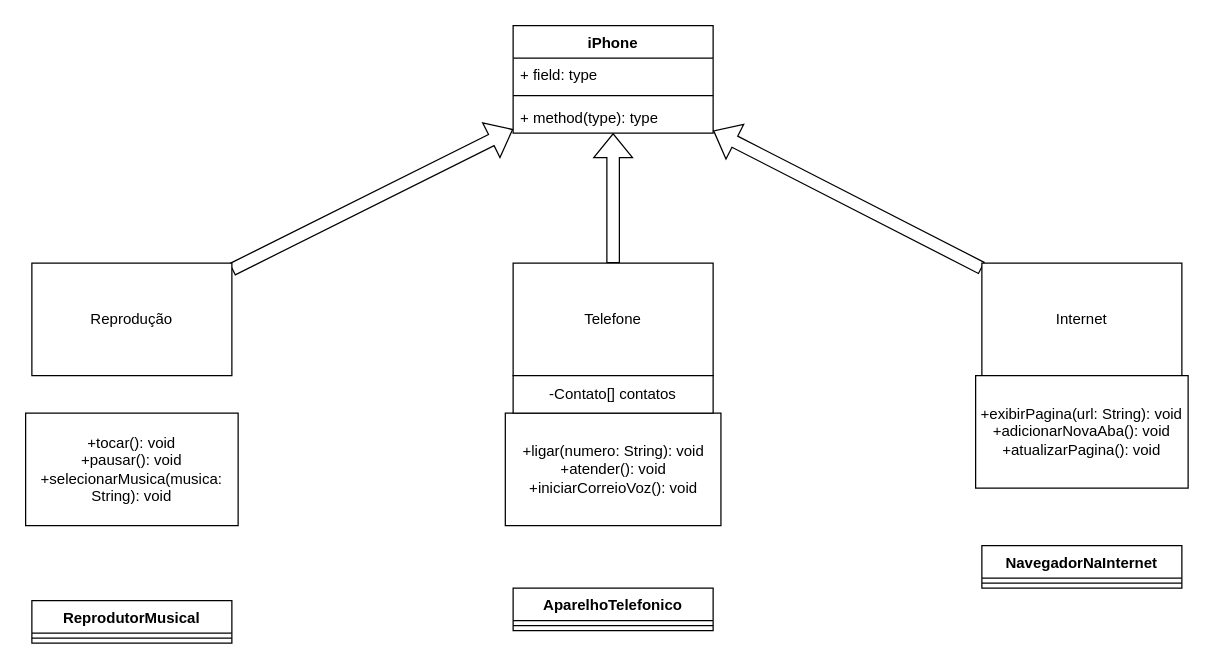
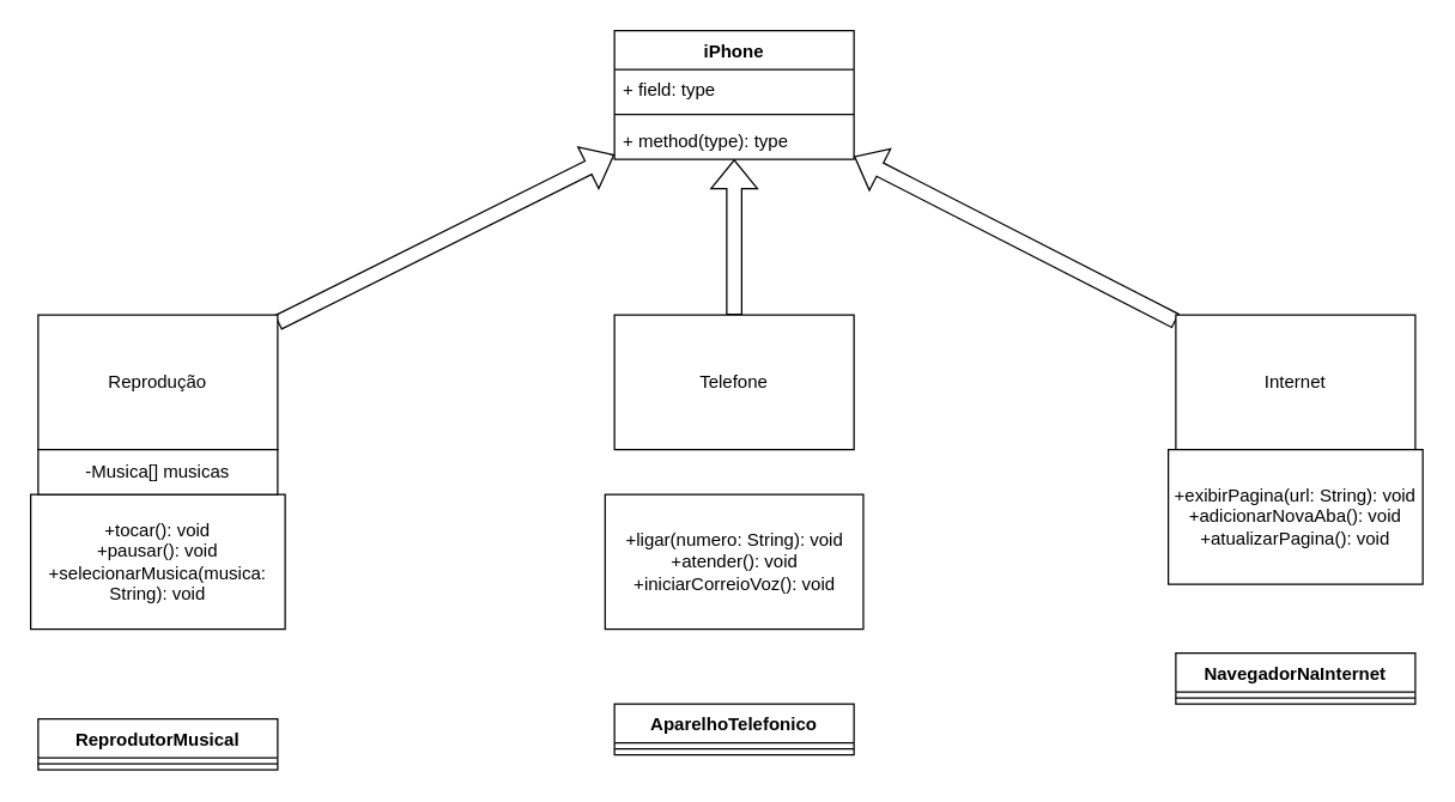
  <mxCell id="0" />
  <mxCell id="1" parent="0" />
  <mxCell id="2" value="iPhone" style="swimlane;fontStyle=1;align=center;verticalAlign=top;childLayout=stackLayout;horizontal=1;startSize=26;horizontalStack=0;resizeParent=1;resizeParentMax=0;resizeLast=0;collapsible=1;marginBottom=0;whiteSpace=wrap;html=1;" vertex="1" parent="1"><mxGeometry x="410" y="20" width="160" height="86" as="geometry" /></mxCell>
  <mxCell id="3" value="+ field: type" style="text;strokeColor=none;fillColor=none;align=left;verticalAlign=top;spacingLeft=4;spacingRight=4;overflow=hidden;rotatable=0;points=[[0,0.5],[1,0.5]];portConstraint=eastwest;whiteSpace=wrap;html=1;" vertex="1" parent="2"><mxGeometry y="26" width="160" height="26" as="geometry" /></mxCell>
  <mxCell id="4" value="" style="line;strokeWidth=1;fillColor=none;align=left;verticalAlign=middle;spacingTop=-1;spacingLeft=3;spacingRight=3;rotatable=0;labelPosition=right;points=[];portConstraint=eastwest;strokeColor=inherit;" vertex="1" parent="2"><mxGeometry y="52" width="160" height="8" as="geometry" /></mxCell>
  <mxCell id="5" value="+ method(type): type" style="text;strokeColor=none;fillColor=none;align=left;verticalAlign=top;spacingLeft=4;spacingRight=4;overflow=hidden;rotatable=0;points=[[0,0.5],[1,0.5]];portConstraint=eastwest;whiteSpace=wrap;html=1;" vertex="1" parent="2"><mxGeometry y="60" width="160" height="26" as="geometry" /></mxCell>
  <mxCell id="6" value="" style="shape=flexArrow;endArrow=classic;html=1;rounded=0;" edge="1" parent="1" source="20" target="2"><mxGeometry width="50" height="50" relative="1" as="geometry"><mxPoint x="115" y="190" as="sourcePoint" /><mxPoint x="165" y="140" as="targetPoint" /></mxGeometry></mxCell>
  <mxCell id="7" value="" style="shape=flexArrow;endArrow=classic;html=1;rounded=0;" edge="1" parent="1" source="16" target="2"><mxGeometry width="50" height="50" relative="1" as="geometry"><mxPoint x="535" y="242" as="sourcePoint" /><mxPoint x="760" y="130" as="targetPoint" /></mxGeometry></mxCell>
  <mxCell id="8" value="" style="shape=flexArrow;endArrow=classic;html=1;rounded=0;" edge="1" parent="1" source="24" target="2"><mxGeometry width="50" height="50" relative="1" as="geometry"><mxPoint x="675" y="210" as="sourcePoint" /><mxPoint x="900" y="98" as="targetPoint" /></mxGeometry></mxCell>
  <mxCell id="9" value="ReprodutorMusical" style="swimlane;fontStyle=1;align=center;verticalAlign=top;childLayout=stackLayout;horizontal=1;startSize=26;horizontalStack=0;resizeParent=1;resizeParentMax=0;resizeLast=0;collapsible=1;marginBottom=0;whiteSpace=wrap;html=1;" vertex="1" parent="1"><mxGeometry x="25" y="480" width="160" height="34" as="geometry" /></mxCell>
  <mxCell id="10" value="" style="line;strokeWidth=1;fillColor=none;align=left;verticalAlign=middle;spacingTop=-1;spacingLeft=3;spacingRight=3;rotatable=0;labelPosition=right;points=[];portConstraint=eastwest;strokeColor=inherit;" vertex="1" parent="9"><mxGeometry y="26" width="160" height="8" as="geometry" /></mxCell>
  <mxCell id="11" value="AparelhoTelefonico" style="swimlane;fontStyle=1;align=center;verticalAlign=top;childLayout=stackLayout;horizontal=1;startSize=26;horizontalStack=0;resizeParent=1;resizeParentMax=0;resizeLast=0;collapsible=1;marginBottom=0;whiteSpace=wrap;html=1;" vertex="1" parent="1"><mxGeometry x="410" y="470" width="160" height="34" as="geometry" /></mxCell>
  <mxCell id="12" value="" style="line;strokeWidth=1;fillColor=none;align=left;verticalAlign=middle;spacingTop=-1;spacingLeft=3;spacingRight=3;rotatable=0;labelPosition=right;points=[];portConstraint=eastwest;strokeColor=inherit;" vertex="1" parent="11"><mxGeometry y="26" width="160" height="8" as="geometry" /></mxCell>
  <mxCell id="13" value="NavegadorNaInternet" style="swimlane;fontStyle=1;align=center;verticalAlign=top;childLayout=stackLayout;horizontal=1;startSize=26;horizontalStack=0;resizeParent=1;resizeParentMax=0;resizeLast=0;collapsible=1;marginBottom=0;whiteSpace=wrap;html=1;" vertex="1" parent="1"><mxGeometry x="785" y="436" width="160" height="34" as="geometry" /></mxCell>
  <mxCell id="14" value="" style="line;strokeWidth=1;fillColor=none;align=left;verticalAlign=middle;spacingTop=-1;spacingLeft=3;spacingRight=3;rotatable=0;labelPosition=right;points=[];portConstraint=eastwest;strokeColor=inherit;" vertex="1" parent="13"><mxGeometry y="26" width="160" height="8" as="geometry" /></mxCell>
  <mxCell id="15" value="" style="group" vertex="1" connectable="0" parent="1"><mxGeometry x="403.75" y="210" width="172.5" height="210" as="geometry" /></mxCell>
  <mxCell id="16" value="Telefone" style="html=1;whiteSpace=wrap;" vertex="1" parent="15"><mxGeometry x="6.25" width="160" height="90" as="geometry" /></mxCell>
  <mxCell id="17" value="+ligar(numero: String): void&lt;br/&gt;        +atender(): void&lt;br/&gt;        +iniciarCorreioVoz(): void" style="html=1;whiteSpace=wrap;" vertex="1" parent="15"><mxGeometry y="120" width="172.5" height="90" as="geometry" /></mxCell>
- <mxCell id="18" value="-Contato[] contatos" style="html=1;whiteSpace=wrap;" vertex="1" parent="15"><mxGeometry x="6.25" y="90" width="160" height="30" as="geometry" /></mxCell>
  <mxCell id="19" value="" style="group" vertex="1" connectable="0" parent="1"><mxGeometry x="20" y="210" width="170" height="210" as="geometry" /></mxCell>
  <mxCell id="20" value="Reprodução" style="html=1;whiteSpace=wrap;" vertex="1" parent="19"><mxGeometry x="5" width="160" height="90" as="geometry" /></mxCell>
  <mxCell id="21" value="+tocar(): void&lt;br/&gt;        +pausar(): void&lt;br/&gt;        +selecionarMusica(musica: String): void" style="html=1;whiteSpace=wrap;" vertex="1" parent="19"><mxGeometry y="120" width="170" height="90" as="geometry" /></mxCell>
+ <mxCell id="22" value="-Musica[] musicas" style="html=1;whiteSpace=wrap;" vertex="1" parent="19"><mxGeometry x="5" y="90" width="160" height="30" as="geometry" /></mxCell>
  <mxCell id="23" value="" style="group" vertex="1" connectable="0" parent="1"><mxGeometry x="780" y="210" width="170" height="180" as="geometry" /></mxCell>
  <mxCell id="24" value="Internet" style="html=1;whiteSpace=wrap;" vertex="1" parent="23"><mxGeometry x="5" width="160" height="90" as="geometry" /></mxCell>
  <mxCell id="25" value="+exibirPagina(url: String): void&lt;br/&gt;        +adicionarNovaAba(): void&lt;br/&gt;        +atualizarPagina(): void" style="html=1;whiteSpace=wrap;" vertex="1" parent="23"><mxGeometry y="90" width="170" height="90" as="geometry" /></mxCell>
